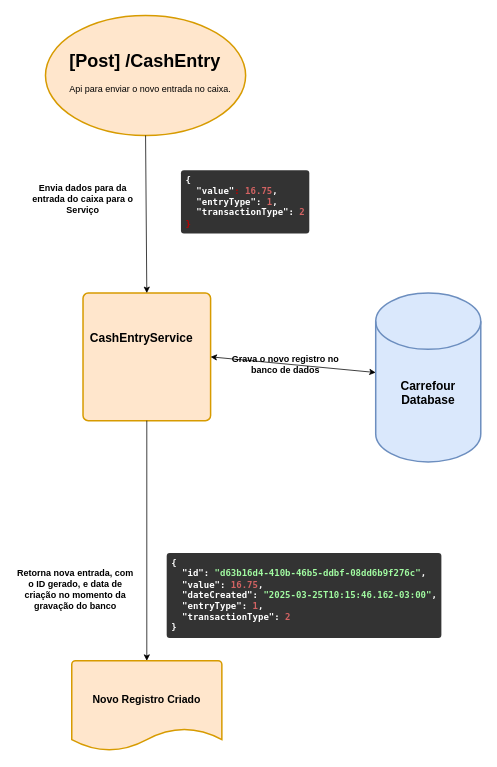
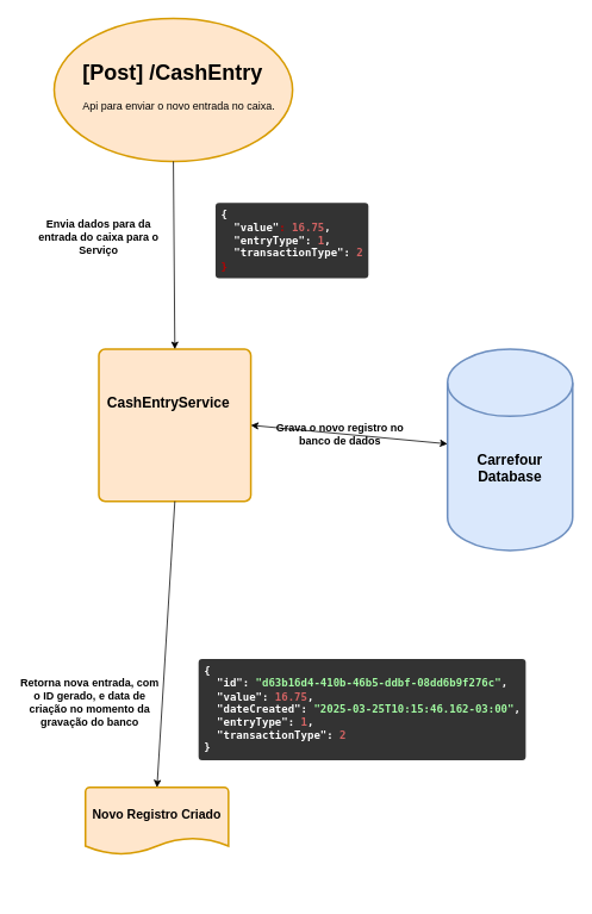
  <mxCell id="0" />
  <mxCell id="1" parent="0" />
  <mxCell id="2" value="" style="strokeWidth=2;html=1;shape=mxgraph.flowchart.start_1;whiteSpace=wrap;fillColor=#ffe6cc;strokeColor=#d79b00;" vertex="1" parent="1"><mxGeometry x="60" y="20" width="266.67" height="160" as="geometry" /></mxCell>
  <mxCell id="3" value="&lt;div&gt;&lt;font style=&quot;font-size: 16px;&quot;&gt;&lt;b&gt;&lt;br&gt;&lt;/b&gt;&lt;/font&gt;&lt;/div&gt;&lt;font style=&quot;font-size: 16px;&quot;&gt;&lt;b&gt;&lt;div&gt;&lt;font style=&quot;font-size: 16px;&quot;&gt;&lt;b&gt;&lt;br&gt;&lt;/b&gt;&lt;/font&gt;&lt;/div&gt;Carrefour Database&lt;/b&gt;&lt;/font&gt;" style="strokeWidth=2;html=1;shape=mxgraph.flowchart.database;whiteSpace=wrap;fillColor=#dae8fc;strokeColor=#6c8ebf;" vertex="1" parent="1"><mxGeometry x="500" y="390" width="140" height="225" as="geometry" /></mxCell>
- <mxCell id="4" value="&lt;b&gt;&lt;font style=&quot;font-size: 14px;&quot;&gt;Novo Registro Criado&lt;/font&gt;&lt;/b&gt;&lt;div&gt;&lt;b&gt;&lt;font style=&quot;font-size: 14px;&quot;&gt;&lt;br&gt;&lt;/font&gt;&lt;/b&gt;&lt;/div&gt;" style="strokeWidth=2;html=1;shape=mxgraph.flowchart.document2;whiteSpace=wrap;size=0.25;fillColor=#ffe6cc;strokeColor=#d79b00;" vertex="1" parent="1"><mxGeometry x="95" y="880" width="200" height="120" as="geometry" /></mxCell>
+ <mxCell id="4" value="&lt;b&gt;&lt;font style=&quot;font-size: 14px;&quot;&gt;Novo Registro Criado&lt;/font&gt;&lt;/b&gt;&lt;div&gt;&lt;b&gt;&lt;font style=&quot;font-size: 14px;&quot;&gt;&lt;br&gt;&lt;/font&gt;&lt;/b&gt;&lt;/div&gt;" style="strokeWidth=2;html=1;shape=mxgraph.flowchart.document2;whiteSpace=wrap;size=0.25;fillColor=#ffe6cc;strokeColor=#d79b00;" vertex="1" parent="1"><mxGeometry x="95" y="880" width="160" height="75" as="geometry" /></mxCell>
  <mxCell id="5" value="&lt;h1 style=&quot;margin-top: 0px;&quot;&gt;[Post] /CashEntry&lt;/h1&gt;&lt;div&gt;&lt;span style=&quot;background-color: transparent; color: light-dark(rgb(0, 0, 0), rgb(255, 255, 255));&quot;&gt;Api para enviar o novo entrada no caixa.&lt;/span&gt;&lt;/div&gt;" style="text;html=1;whiteSpace=wrap;overflow=hidden;rounded=0;" vertex="1" parent="1"><mxGeometry x="90" y="60" width="270" height="125" as="geometry" /></mxCell>
  <mxCell id="6" value="&lt;pre class=&quot;body-param__example microlight&quot; style=&quot;box-sizing: border-box; font-family: monospace; font-size: 12px; max-height: 400px; min-height: 6em; overflow: auto; overflow-wrap: break-word; background: rgb(51, 51, 51); border-radius: 4px; font-weight: 600; hyphens: auto; margin: 0px; padding: 0.5em; white-space: pre-wrap; word-break: break-word; font-style: normal; font-variant-ligatures: normal; font-variant-caps: normal; letter-spacing: normal; orphans: 2; text-align: start; text-indent: 0px; text-transform: none; widows: 2; word-spacing: 0px; -webkit-text-stroke-width: 0px; text-decoration-thickness: initial; text-decoration-style: initial; text-decoration-color: initial; display: block; color: white;&quot;&gt;&lt;code class=&quot;language-json&quot; style=&quot;box-sizing: border-box; font-family: Consolas, monaco, monospace; font-size: 1em; word-break: break-all; white-space: pre;&quot;&gt;&lt;span style=&quot;color: light-dark(white, rgb(18, 18, 18)); box-sizing: inherit;&quot;&gt;{&lt;br&gt;&lt;/span&gt;&lt;span style=&quot;color: light-dark(white, rgb(18, 18, 18)); box-sizing: inherit;&quot;&gt;  &lt;/span&gt;&lt;span class=&quot;hljs-attr&quot; style=&quot;color: light-dark(white, rgb(18, 18, 18)); box-sizing: inherit;&quot;&gt;&quot;value&quot;&lt;/span&gt;&lt;span style=&quot;box-sizing: inherit;&quot;&gt;&lt;font color=&quot;rgba(0, 0, 0, 0)&quot;&gt;: &lt;/font&gt;&lt;font color=&quot;#d36363&quot;&gt;16.75&lt;/font&gt;&lt;/span&gt;&lt;span style=&quot;color: light-dark(white, rgb(18, 18, 18)); box-sizing: inherit;&quot;&gt;,&lt;br&gt;&lt;/span&gt;&lt;span style=&quot;color: light-dark(white, rgb(18, 18, 18)); box-sizing: inherit;&quot;&gt;  &lt;/span&gt;&lt;span class=&quot;hljs-attr&quot; style=&quot;color: light-dark(white, rgb(18, 18, 18)); box-sizing: inherit;&quot;&gt;&quot;entryType&quot;&lt;/span&gt;&lt;span style=&quot;color: light-dark(white, rgb(18, 18, 18)); box-sizing: inherit;&quot;&gt;: &lt;/span&gt;&lt;span style=&quot;color: rgb(211, 99, 99); box-sizing: inherit;&quot;&gt;1&lt;/span&gt;&lt;span style=&quot;color: light-dark(white, rgb(18, 18, 18)); box-sizing: inherit;&quot;&gt;,&lt;br&gt;&lt;/span&gt;&lt;span style=&quot;color: light-dark(white, rgb(18, 18, 18)); box-sizing: inherit;&quot;&gt;  &lt;/span&gt;&lt;span class=&quot;hljs-attr&quot; style=&quot;color: light-dark(white, rgb(18, 18, 18)); box-sizing: inherit;&quot;&gt;&quot;transactionType&quot;&lt;/span&gt;&lt;span style=&quot;color: light-dark(white, rgb(18, 18, 18)); box-sizing: inherit;&quot;&gt;: &lt;/span&gt;&lt;span style=&quot;box-sizing: inherit;&quot;&gt;&lt;font color=&quot;#d36363&quot;&gt;2&lt;/font&gt;&lt;/span&gt;&lt;span style=&quot;color: light-dark(white, rgb(18, 18, 18)); box-sizing: inherit;&quot;&gt;&lt;br&gt;&lt;/span&gt;&lt;font color=&quot;rgba(0, 0, 0, 0)&quot;&gt;}&lt;/font&gt;&lt;/code&gt;&lt;/pre&gt;" style="text;whiteSpace=wrap;html=1;" vertex="1" parent="1"><mxGeometry x="239" y="220" width="190" height="110" as="geometry" /></mxCell>
  <mxCell id="7" value="&lt;pre class=&quot;microlight&quot; style=&quot;box-sizing: border-box; font-family: monospace; font-size: 12px; max-height: 400px; min-height: 6em; overflow: auto; overflow-wrap: break-word; background: rgb(51, 51, 51); border-radius: 4px; color: white; font-weight: 600; hyphens: auto; margin: 0px; padding: 0.5em; white-space: pre-wrap; word-break: break-word; font-style: normal; font-variant-ligatures: normal; font-variant-caps: normal; letter-spacing: normal; orphans: 2; text-align: start; text-indent: 0px; text-transform: none; widows: 2; word-spacing: 0px; -webkit-text-stroke-width: 0px; text-decoration-thickness: initial; text-decoration-style: initial; text-decoration-color: initial; display: block;&quot;&gt;&lt;code class=&quot;language-json&quot; style=&quot;box-sizing: border-box; font-family: Consolas, monaco, monospace; font-size: 1em; word-break: break-all; white-space: pre;&quot;&gt;&lt;span style=&quot;box-sizing: inherit;&quot;&gt;{&#10;&lt;/span&gt;&lt;span style=&quot;box-sizing: inherit;&quot;&gt;  &lt;/span&gt;&lt;span class=&quot;hljs-attr&quot; style=&quot;box-sizing: inherit;&quot;&gt;&quot;id&quot;&lt;/span&gt;&lt;span style=&quot;box-sizing: inherit;&quot;&gt;: &lt;/span&gt;&lt;span style=&quot;box-sizing: inherit; color: rgb(162, 252, 162);&quot;&gt;&quot;d63b16d4-410b-46b5-ddbf-08dd6b9f276c&quot;&lt;/span&gt;&lt;span style=&quot;box-sizing: inherit;&quot;&gt;,&#10;&lt;/span&gt;&lt;span style=&quot;box-sizing: inherit;&quot;&gt;  &lt;/span&gt;&lt;span class=&quot;hljs-attr&quot; style=&quot;box-sizing: inherit;&quot;&gt;&quot;value&quot;&lt;/span&gt;&lt;span style=&quot;box-sizing: inherit;&quot;&gt;: &lt;/span&gt;&lt;span style=&quot;box-sizing: inherit; color: rgb(211, 99, 99);&quot;&gt;16.75&lt;/span&gt;&lt;span style=&quot;box-sizing: inherit;&quot;&gt;,&#10;&lt;/span&gt;&lt;span style=&quot;box-sizing: inherit;&quot;&gt;  &lt;/span&gt;&lt;span class=&quot;hljs-attr&quot; style=&quot;box-sizing: inherit;&quot;&gt;&quot;dateCreated&quot;&lt;/span&gt;&lt;span style=&quot;box-sizing: inherit;&quot;&gt;: &lt;/span&gt;&lt;span style=&quot;box-sizing: inherit; color: rgb(162, 252, 162);&quot;&gt;&quot;2025-03-25T10:15:46.162-03:00&quot;&lt;/span&gt;&lt;span style=&quot;box-sizing: inherit;&quot;&gt;,&#10;&lt;/span&gt;&lt;span style=&quot;box-sizing: inherit;&quot;&gt;  &lt;/span&gt;&lt;span class=&quot;hljs-attr&quot; style=&quot;box-sizing: inherit;&quot;&gt;&quot;entryType&quot;&lt;/span&gt;&lt;span style=&quot;box-sizing: inherit;&quot;&gt;: &lt;/span&gt;&lt;span style=&quot;box-sizing: inherit; color: rgb(211, 99, 99);&quot;&gt;1&lt;/span&gt;&lt;span style=&quot;box-sizing: inherit;&quot;&gt;,&#10;&lt;/span&gt;&lt;span style=&quot;box-sizing: inherit;&quot;&gt;  &lt;/span&gt;&lt;span class=&quot;hljs-attr&quot; style=&quot;box-sizing: inherit;&quot;&gt;&quot;transactionType&quot;&lt;/span&gt;&lt;span style=&quot;box-sizing: inherit;&quot;&gt;: &lt;/span&gt;&lt;span style=&quot;box-sizing: inherit; color: rgb(211, 99, 99);&quot;&gt;2&lt;/span&gt;&lt;span style=&quot;box-sizing: inherit;&quot;&gt;&#10;&lt;/span&gt;}&lt;/code&gt;&lt;/pre&gt;" style="text;whiteSpace=wrap;html=1;" vertex="1" parent="1"><mxGeometry x="220" y="730" width="400" height="140" as="geometry" /></mxCell>
  <mxCell id="8" value="" style="rounded=1;whiteSpace=wrap;html=1;absoluteArcSize=1;arcSize=14;strokeWidth=2;fillColor=#ffe6cc;strokeColor=#d79b00;" vertex="1" parent="1"><mxGeometry x="110" y="390" width="170" height="170" as="geometry" /></mxCell>
  <mxCell id="9" value="&lt;b&gt;Retorna nova entrada, com o ID gerado, e data de criação no momento da gravação do banco&lt;/b&gt;" style="text;html=1;align=center;verticalAlign=middle;whiteSpace=wrap;rounded=0;" vertex="1" parent="1"><mxGeometry x="20" y="760" width="160" height="50" as="geometry" /></mxCell>
  <mxCell id="10" value="" style="endArrow=classic;html=1;rounded=0;exitX=0.5;exitY=1;exitDx=0;exitDy=0;exitPerimeter=0;entryX=0.5;entryY=0;entryDx=0;entryDy=0;" edge="1" parent="1" source="2" target="8"><mxGeometry width="50" height="50" relative="1" as="geometry"><mxPoint x="400" y="510" as="sourcePoint" /><mxPoint x="450" y="460" as="targetPoint" /></mxGeometry></mxCell>
  <mxCell id="11" value="" style="endArrow=classic;html=1;rounded=0;exitX=0.5;exitY=1;exitDx=0;exitDy=0;entryX=0.5;entryY=0;entryDx=0;entryDy=0;entryPerimeter=0;" edge="1" parent="1" source="8" target="4"><mxGeometry width="50" height="50" relative="1" as="geometry"><mxPoint x="310" y="500" as="sourcePoint" /><mxPoint x="360" y="450" as="targetPoint" /></mxGeometry></mxCell>
  <mxCell id="12" value="&lt;b&gt;Envia dados para da entrada do caixa para o Serviço&lt;/b&gt;" style="text;html=1;align=center;verticalAlign=middle;whiteSpace=wrap;rounded=0;" vertex="1" parent="1"><mxGeometry x="30" y="240" width="160" height="50" as="geometry" /></mxCell>
  <mxCell id="13" value="" style="endArrow=classic;startArrow=classic;html=1;rounded=0;exitX=1;exitY=0.5;exitDx=0;exitDy=0;" edge="1" parent="1" source="8" target="3"><mxGeometry width="50" height="50" relative="1" as="geometry"><mxPoint x="310" y="500" as="sourcePoint" /><mxPoint x="360" y="450" as="targetPoint" /></mxGeometry></mxCell>
  <mxCell id="14" value="&lt;b&gt;&lt;font style=&quot;font-size: 16px;&quot;&gt;CashEntryService&lt;/font&gt;&lt;/b&gt;" style="text;html=1;align=center;verticalAlign=middle;whiteSpace=wrap;rounded=0;" vertex="1" parent="1"><mxGeometry x="113.34" y="415" width="150" height="70" as="geometry" /></mxCell>
  <mxCell id="15" value="&lt;b&gt;Grava o novo registro no banco de dados&lt;/b&gt;" style="text;html=1;align=center;verticalAlign=middle;whiteSpace=wrap;rounded=0;" vertex="1" parent="1"><mxGeometry x="300" y="460" width="160" height="50" as="geometry" /></mxCell>
